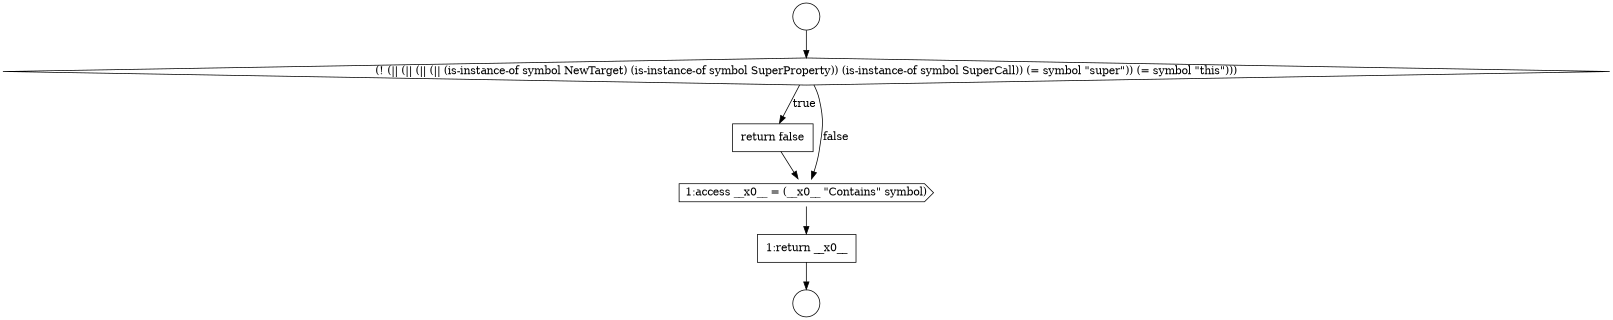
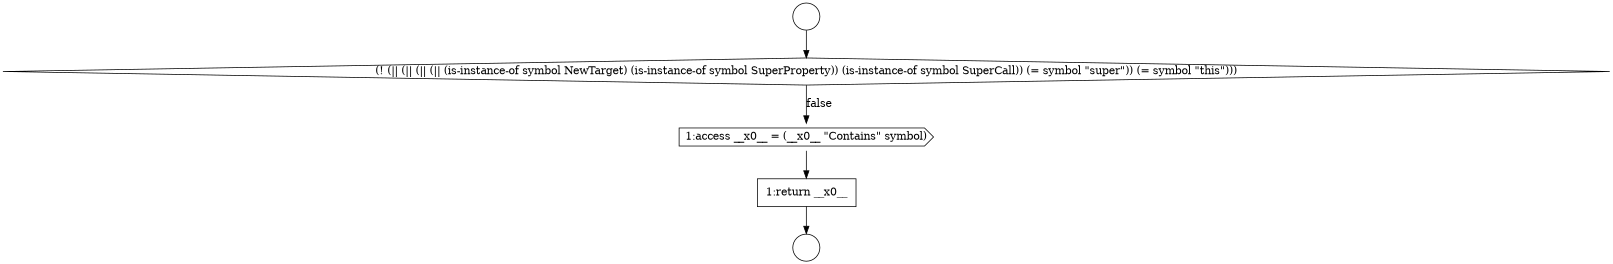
  digraph {
    node [color=black fillcolor=white shape=circle style=filled]
    edge [color=black]
    n1 [label=" "]
    n2 [label=<<font color="black">(! (|| (|| (|| (|| (is-instance-of symbol NewTarget) (is-instance-of symbol SuperProperty)) (is-instance-of symbol SuperCall)) (= symbol &quot;super&quot;)) (= symbol &quot;this&quot;)))</font>> shape=diamond]
-   n3 [label=<<font color="black">     <table border="0" cellborder="1" cellspacing="0" cellpadding="10">       <tr><td align="left">return false</td></tr>     </table>   </font>> margin=0 shape=none]
    n4 [label=<<font color="black">1:access __x0__ = (__x0__ &quot;Contains&quot; symbol)</font>> shape=cds]
    n5 [label=<<font color="black">     <table border="0" cellborder="1" cellspacing="0" cellpadding="10">       <tr><td align="left">1:return __x0__</td></tr>     </table>   </font>> margin=0 shape=none]
    n6 [label=" "]
    n1 -> n2
-   n2 -> n3 [label=<<font color="black">true</font>>]
    n2 -> n4 [label=<<font color="black">false</font>>]
-   n3 -> n4
    n4 -> n5
    n5 -> n6
  }
